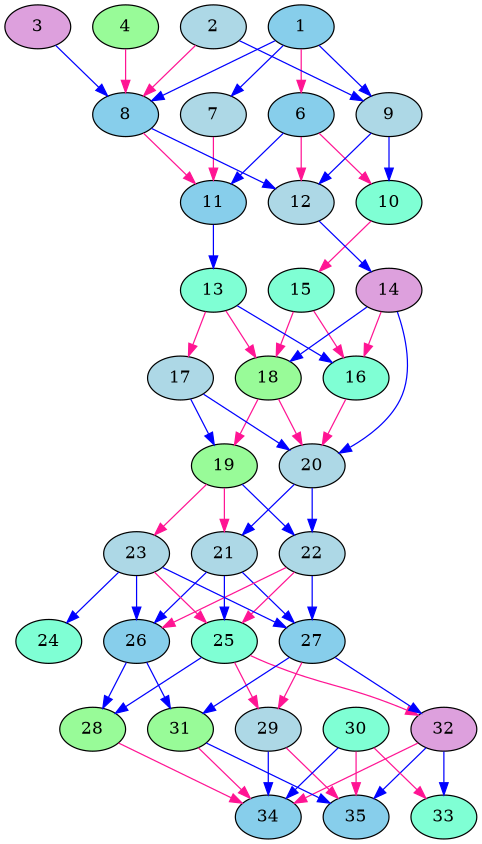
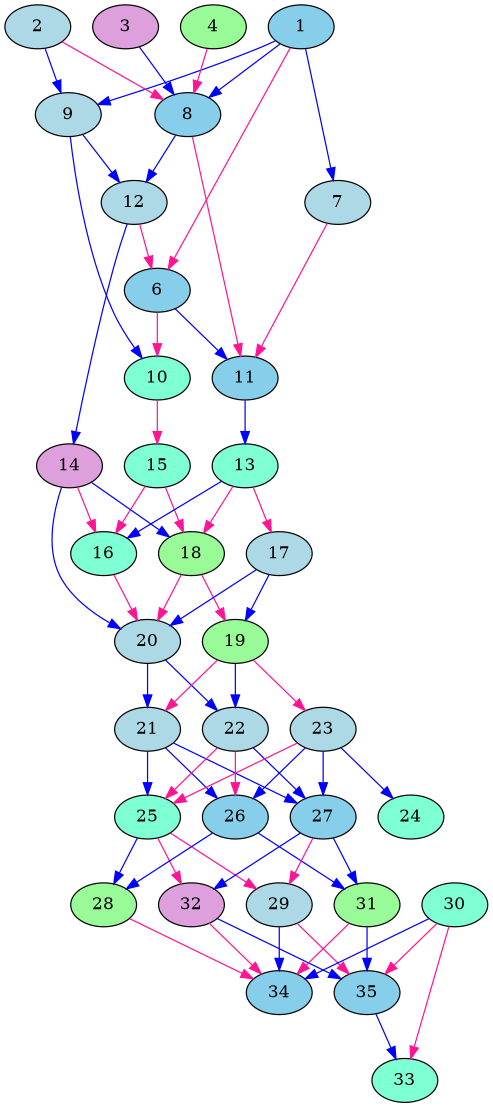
  digraph {
    node [alpha=0.03 fillcolor=lightblue style=filled]
    edge [color=blue]
    1 [alpha=0.06 expect_size=28278784 fillcolor=skyblue]
    6 [alpha=0.04 expect_size=27564032 fillcolor=skyblue]
    7 [alpha=0.15 expect_size=48261120]
    8 [expect_size=39465984 fillcolor=skyblue]
    9 [alpha=0.07 expect_size=7532544]
    10 [expect_size=20996096 fillcolor=aquamarine]
    11 [alpha=0.17 expect_size=45227008 fillcolor=skyblue]
    12 [alpha=0.05 expect_size=12584960]
    15 [expect_size=39202816 fillcolor=aquamarine]
    13 [alpha=0.19 expect_size=36777984 fillcolor=aquamarine]
    14 [alpha=0.09 expect_size=49022976 fillcolor=plum]
    2 [alpha=0.10 expect_size=39651328]
    3 [alpha=0.05 expect_size=25069568 fillcolor=plum]
    4 [alpha=0.16 expect_size=51441664 fillcolor=palegreen]
    16 [alpha=0.08 expect_size=39758848 fillcolor=aquamarine]
    18 [alpha=0.14 expect_size=36917248 fillcolor=palegreen]
    17 [alpha=0.04 expect_size=48372736]
    20 [alpha=0.06 expect_size=13018112]
    19 [alpha=0.13 expect_size=42876928 fillcolor=palegreen]
    21 [alpha=0.09 expect_size=20595712]
    22 [alpha=0.06 expect_size=14303232]
    23 [alpha=0.12 expect_size=26999808]
    25 [alpha=0.14 expect_size=45306880 fillcolor=aquamarine]
    26 [alpha=0.19 expect_size=51767296 fillcolor=skyblue]
    27 [expect_size=22658048 fillcolor=skyblue]
    24 [alpha=0.17 expect_size=24860672 fillcolor=aquamarine]
    28 [alpha=0.02 expect_size=32329728 fillcolor=palegreen]
    29 [alpha=0.02 expect_size=17313792]
    32 [alpha=0.17 expect_size=35522560 fillcolor=plum]
    31 [alpha=0.11 expect_size=14932992 fillcolor=palegreen]
    34 [alpha=0.15 expect_size=30422016 fillcolor=skyblue]
    35 [alpha=0.08 expect_size=23573504 fillcolor=skyblue]
    33 [alpha=0.17 expect_size=49804288 fillcolor=aquamarine]
    30 [alpha=0.08 expect_size=48000000 fillcolor=aquamarine]
    1 -> 6 [color=deeppink]
    1 -> 7
    1 -> 8
    1 -> 9
    6 -> 10 [color=deeppink]
    6 -> 11
-   6 -> 12 [color=deeppink]
+   12 -> 6 [color=deeppink]
    7 -> 11 [color=deeppink]
    8 -> 11 [color=deeppink]
    8 -> 12
    9 -> 10
    9 -> 12
    10 -> 15 [color=deeppink]
    11 -> 13
    12 -> 14
    15 -> 16 [color=deeppink]
    15 -> 18 [color=deeppink]
    13 -> 16
    13 -> 18 [color=deeppink]
    13 -> 17 [color=deeppink]
    14 -> 16 [color=deeppink]
    14 -> 18
    14 -> 20
    2 -> 8 [color=deeppink]
    2 -> 9
    3 -> 8
    4 -> 8 [color=deeppink]
    16 -> 20 [color=deeppink]
    18 -> 20 [color=deeppink]
    18 -> 19 [color=deeppink]
    17 -> 20
    17 -> 19
    20 -> 21
    20 -> 22
    19 -> 21 [color=deeppink]
    19 -> 22
    19 -> 23 [color=deeppink]
    21 -> 25
    21 -> 26
    21 -> 27
    22 -> 25 [color=deeppink]
    22 -> 26 [color=deeppink]
    22 -> 27
    23 -> 25 [color=deeppink]
    23 -> 26
    23 -> 27
    23 -> 24
    25 -> 28
    25 -> 29 [color=deeppink]
    25 -> 32 [color=deeppink]
    26 -> 28
    26 -> 31
    27 -> 29 [color=deeppink]
    27 -> 32
    27 -> 31
    28 -> 34 [color=deeppink]
    29 -> 34
    29 -> 35 [color=deeppink]
    32 -> 34 [color=deeppink]
    32 -> 35
-   32 -> 33
+   35 -> 33
    31 -> 34 [color=deeppink]
    31 -> 35
    30 -> 34
    30 -> 35 [color=deeppink]
    30 -> 33 [color=deeppink]
  }
